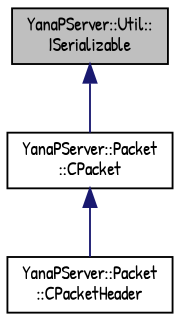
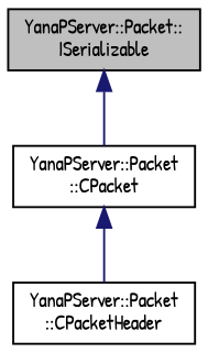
  digraph {
    fontname="Patrick Hand"
    node [color=black fillcolor=white fontname="Patrick Hand" fontsize=10 shape=record style=filled]
    edge [color=midnightblue dir=back fontname="Patrick Hand" fontsize=10 labelfontname=Helvetica labelfontsize=10 style=solid]
-   n1 [fillcolor=grey75 fontcolor=black height=0.2 label="YanaPServer::Util::\lISerializable" width=0.4]
+   n1 [fillcolor=grey75 fontcolor=black height=0.2 label="YanaPServer::Packet::\lISerializable" width=0.4]
    n2 [height=0.2 label="YanaPServer::Packet\l::CPacket" width=0.4]
    n3 [height=0.2 label="YanaPServer::Packet\l::CPacketHeader" width=0.4]
    n1 -> n2
    n2 -> n3
  }
